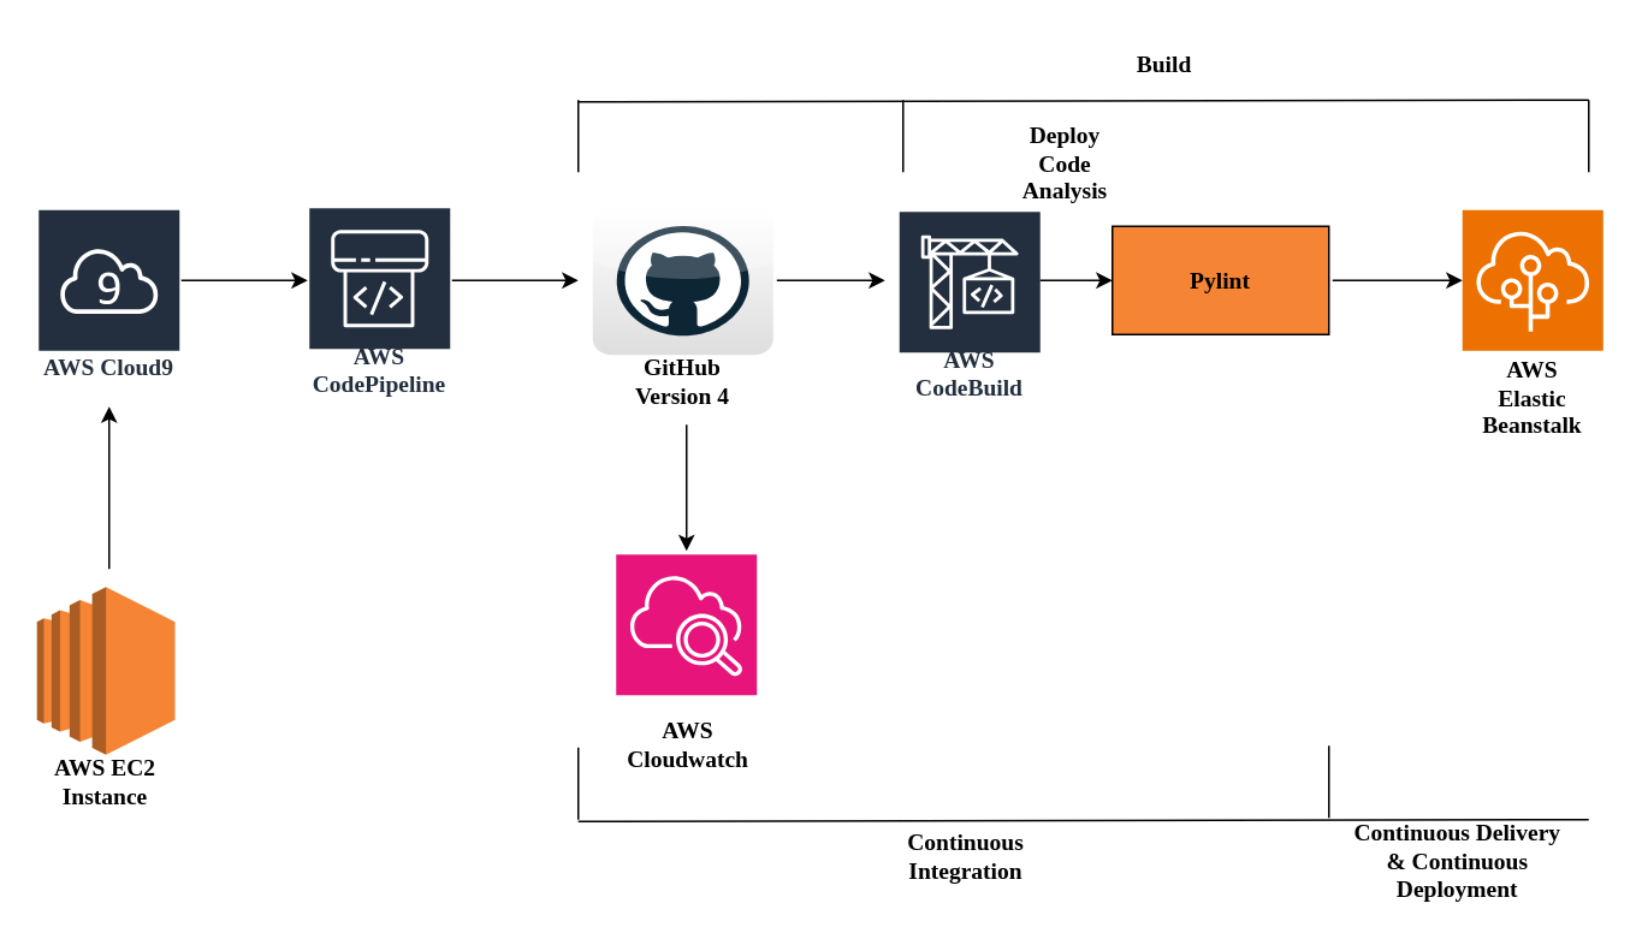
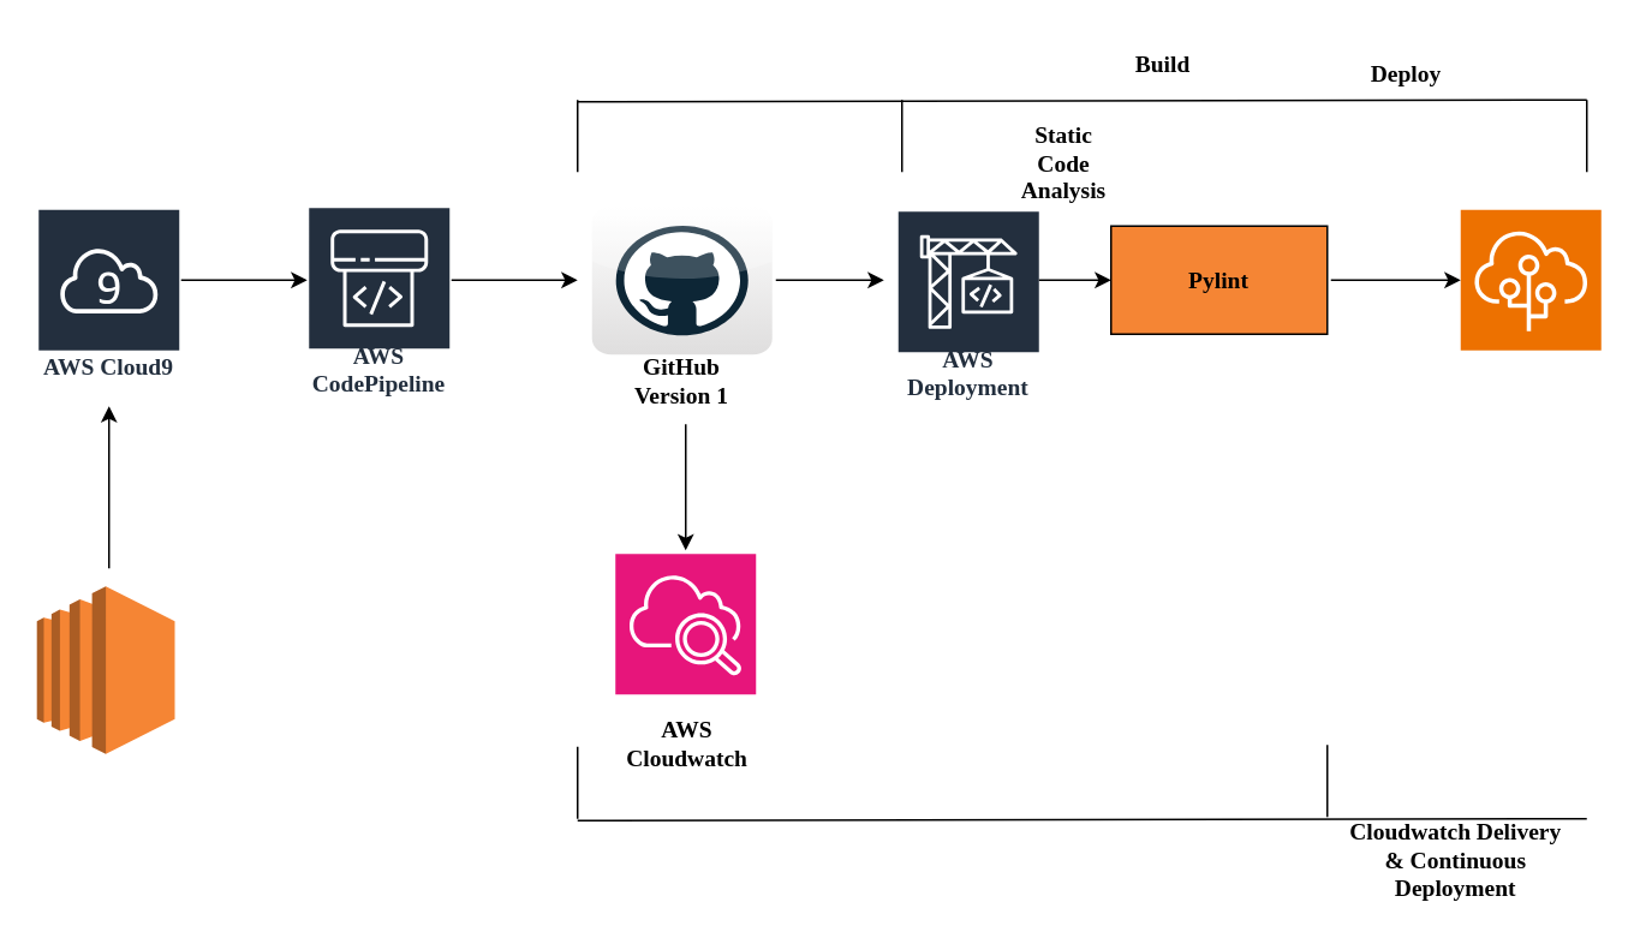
  <mxCell id="0" />
  <mxCell id="1" parent="0" />
  <mxCell id="2" value="" style="outlineConnect=0;dashed=0;verticalLabelPosition=bottom;verticalAlign=top;align=center;html=1;shape=mxgraph.aws3.ec2;fillColor=#F58534;gradientColor=none;fontFamily=Times New Roman;fontStyle=1;fontSize=13;" vertex="1" parent="1"><mxGeometry x="20" y="325" width="76.5" height="93" as="geometry" /></mxCell>
  <mxCell id="3" value="AWS Cloud9" style="sketch=0;outlineConnect=0;fontColor=#232F3E;gradientColor=none;strokeColor=#ffffff;fillColor=#232F3E;dashed=0;verticalLabelPosition=middle;verticalAlign=bottom;align=center;html=1;whiteSpace=wrap;fontSize=13;fontStyle=1;spacing=3;shape=mxgraph.aws4.productIcon;prIcon=mxgraph.aws4.cloud9;fontFamily=Times New Roman;" vertex="1" parent="1"><mxGeometry x="20" y="115" width="80" height="100" as="geometry" /></mxCell>
  <mxCell id="4" value="AWS CodePipeline" style="sketch=0;outlineConnect=0;fontColor=#232F3E;gradientColor=none;strokeColor=#ffffff;fillColor=#232F3E;dashed=0;verticalLabelPosition=middle;verticalAlign=bottom;align=center;html=1;whiteSpace=wrap;fontSize=13;fontStyle=1;spacing=3;shape=mxgraph.aws4.productIcon;prIcon=mxgraph.aws4.codepipeline;fontFamily=Times New Roman;" vertex="1" parent="1"><mxGeometry x="170" y="114" width="80" height="110" as="geometry" /></mxCell>
  <mxCell id="5" value="" style="dashed=0;outlineConnect=0;html=1;align=center;labelPosition=center;verticalLabelPosition=bottom;verticalAlign=top;shape=mxgraph.webicons.github;gradientColor=#DFDEDE;fontFamily=Times New Roman;fontStyle=1;fontSize=13;" vertex="1" parent="1"><mxGeometry x="328" y="114" width="100" height="82.4" as="geometry" /></mxCell>
  <mxCell id="6" value="" style="endArrow=classic;html=1;rounded=0;fontFamily=Times New Roman;fontStyle=1;fontSize=13;" edge="1" parent="1"><mxGeometry width="50" height="50" relative="1" as="geometry"><mxPoint x="60" y="315" as="sourcePoint" /><mxPoint x="60" y="225" as="targetPoint" /></mxGeometry></mxCell>
  <mxCell id="7" value="" style="endArrow=classic;html=1;rounded=0;fontFamily=Times New Roman;fontStyle=1;fontSize=13;" edge="1" parent="1"><mxGeometry width="50" height="50" relative="1" as="geometry"><mxPoint x="100" y="155" as="sourcePoint" /><mxPoint x="170" y="155" as="targetPoint" /></mxGeometry></mxCell>
  <mxCell id="8" value="" style="endArrow=classic;html=1;rounded=0;fontFamily=Times New Roman;fontStyle=1;fontSize=13;" edge="1" parent="1"><mxGeometry width="50" height="50" relative="1" as="geometry"><mxPoint x="250" y="155" as="sourcePoint" /><mxPoint x="320" y="155" as="targetPoint" /></mxGeometry></mxCell>
- <mxCell id="9" value="GitHub Version 4" style="text;html=1;align=center;verticalAlign=middle;whiteSpace=wrap;rounded=0;fontFamily=Times New Roman;fontStyle=1;fontSize=13;" vertex="1" parent="1"><mxGeometry x="348" y="196" width="60" height="30" as="geometry" /></mxCell>
- <mxCell id="10" value="AWS EC2 Instance" style="text;html=1;align=center;verticalAlign=middle;whiteSpace=wrap;rounded=0;fontFamily=Times New Roman;fontStyle=1;fontSize=13;" vertex="1" parent="1"><mxGeometry x="28" y="418" width="60" height="30" as="geometry" /></mxCell>
- <mxCell id="11" value="AWS CodeBuild" style="sketch=0;outlineConnect=0;fontColor=#232F3E;gradientColor=none;strokeColor=#ffffff;fillColor=#232F3E;dashed=0;verticalLabelPosition=middle;verticalAlign=bottom;align=center;html=1;whiteSpace=wrap;fontSize=13;fontStyle=1;spacing=3;shape=mxgraph.aws4.productIcon;prIcon=mxgraph.aws4.codebuild;fontFamily=Times New Roman;" vertex="1" parent="1"><mxGeometry x="497" y="116" width="80" height="110" as="geometry" /></mxCell>
+ <mxCell id="9" value="GitHub Version 1" style="text;html=1;align=center;verticalAlign=middle;whiteSpace=wrap;rounded=0;fontFamily=Times New Roman;fontStyle=1;fontSize=13;" vertex="1" parent="1"><mxGeometry x="348" y="196" width="60" height="30" as="geometry" /></mxCell>
+ <mxCell id="11" value="AWS Deployment" style="sketch=0;outlineConnect=0;fontColor=#232F3E;gradientColor=none;strokeColor=#ffffff;fillColor=#232F3E;dashed=0;verticalLabelPosition=middle;verticalAlign=bottom;align=center;html=1;whiteSpace=wrap;fontSize=13;fontStyle=1;spacing=3;shape=mxgraph.aws4.productIcon;prIcon=mxgraph.aws4.codebuild;fontFamily=Times New Roman;" vertex="1" parent="1"><mxGeometry x="497" y="116" width="80" height="110" as="geometry" /></mxCell>
  <mxCell id="12" value="" style="endArrow=classic;html=1;rounded=0;fontFamily=Times New Roman;fontStyle=1;fontSize=13;" edge="1" parent="1"><mxGeometry width="50" height="50" relative="1" as="geometry"><mxPoint x="430" y="155" as="sourcePoint" /><mxPoint x="490" y="155" as="targetPoint" /></mxGeometry></mxCell>
  <mxCell id="13" value="" style="sketch=0;points=[[0,0,0],[0.25,0,0],[0.5,0,0],[0.75,0,0],[1,0,0],[0,1,0],[0.25,1,0],[0.5,1,0],[0.75,1,0],[1,1,0],[0,0.25,0],[0,0.5,0],[0,0.75,0],[1,0.25,0],[1,0.5,0],[1,0.75,0]];points=[[0,0,0],[0.25,0,0],[0.5,0,0],[0.75,0,0],[1,0,0],[0,1,0],[0.25,1,0],[0.5,1,0],[0.75,1,0],[1,1,0],[0,0.25,0],[0,0.5,0],[0,0.75,0],[1,0.25,0],[1,0.5,0],[1,0.75,0]];outlineConnect=0;fontColor=#232F3E;fillColor=#E7157B;strokeColor=#ffffff;dashed=0;verticalLabelPosition=bottom;verticalAlign=top;align=center;html=1;fontSize=13;fontStyle=1;aspect=fixed;shape=mxgraph.aws4.resourceIcon;resIcon=mxgraph.aws4.cloudwatch_2;fontFamily=Times New Roman;" vertex="1" parent="1"><mxGeometry x="341" y="307" width="78" height="78" as="geometry" /></mxCell>
  <mxCell id="14" value="" style="endArrow=classic;html=1;rounded=0;fontFamily=Times New Roman;fontStyle=1;fontSize=13;" edge="1" parent="1"><mxGeometry width="50" height="50" relative="1" as="geometry"><mxPoint x="380" y="235" as="sourcePoint" /><mxPoint x="380" y="305" as="targetPoint" /></mxGeometry></mxCell>
  <mxCell id="15" value="AWS Cloudwatch" style="text;html=1;align=center;verticalAlign=middle;whiteSpace=wrap;rounded=0;fontFamily=Times New Roman;fontStyle=1;fontSize=13;" vertex="1" parent="1"><mxGeometry x="351" y="397" width="60" height="30" as="geometry" /></mxCell>
  <mxCell id="16" value="Pylint" style="rounded=0;whiteSpace=wrap;html=1;fontFamily=Times New Roman;fontStyle=1;fontSize=13;fillColor=#f58534;" vertex="1" parent="1"><mxGeometry x="616" y="125" width="120" height="60" as="geometry" /></mxCell>
  <mxCell id="17" value="" style="endArrow=classic;html=1;rounded=0;entryX=0;entryY=0.5;entryDx=0;entryDy=0;fontFamily=Times New Roman;fontStyle=1;fontSize=13;" edge="1" parent="1" target="16"><mxGeometry width="50" height="50" relative="1" as="geometry"><mxPoint x="576" y="155" as="sourcePoint" /><mxPoint x="626" y="105" as="targetPoint" /></mxGeometry></mxCell>
  <mxCell id="18" value="" style="sketch=0;points=[[0,0,0],[0.25,0,0],[0.5,0,0],[0.75,0,0],[1,0,0],[0,1,0],[0.25,1,0],[0.5,1,0],[0.75,1,0],[1,1,0],[0,0.25,0],[0,0.5,0],[0,0.75,0],[1,0.25,0],[1,0.5,0],[1,0.75,0]];outlineConnect=0;fontColor=#232F3E;fillColor=#ED7100;strokeColor=#ffffff;dashed=0;verticalLabelPosition=bottom;verticalAlign=top;align=center;html=1;fontSize=13;fontStyle=1;aspect=fixed;shape=mxgraph.aws4.resourceIcon;resIcon=mxgraph.aws4.elastic_beanstalk;fontFamily=Times New Roman;" vertex="1" parent="1"><mxGeometry x="810" y="116" width="78" height="78" as="geometry" /></mxCell>
  <mxCell id="19" value="" style="endArrow=classic;html=1;rounded=0;entryX=0;entryY=0.5;entryDx=0;entryDy=0;entryPerimeter=0;fontFamily=Times New Roman;fontStyle=1;fontSize=13;" edge="1" parent="1" target="18"><mxGeometry width="50" height="50" relative="1" as="geometry"><mxPoint x="738" y="155" as="sourcePoint" /><mxPoint x="778" y="155" as="targetPoint" /></mxGeometry></mxCell>
- <mxCell id="20" value="AWS Elastic Beanstalk" style="text;html=1;align=center;verticalAlign=middle;whiteSpace=wrap;rounded=0;fontFamily=Times New Roman;fontStyle=1;fontSize=13;" vertex="1" parent="1"><mxGeometry x="819" y="205" width="60" height="30" as="geometry" /></mxCell>
  <mxCell id="21" value="" style="endArrow=none;html=1;rounded=0;fontFamily=Times New Roman;fontStyle=1;fontSize=13;" edge="1" parent="1"><mxGeometry width="50" height="50" relative="1" as="geometry"><mxPoint x="320" y="95" as="sourcePoint" /><mxPoint x="320" y="55" as="targetPoint" /></mxGeometry></mxCell>
  <mxCell id="22" value="" style="endArrow=none;html=1;rounded=0;fontFamily=Times New Roman;fontStyle=1;fontSize=13;" edge="1" parent="1"><mxGeometry width="50" height="50" relative="1" as="geometry"><mxPoint x="320" y="56" as="sourcePoint" /><mxPoint x="880" y="55" as="targetPoint" /></mxGeometry></mxCell>
  <mxCell id="23" value="" style="endArrow=none;html=1;rounded=0;fontFamily=Times New Roman;fontStyle=1;fontSize=13;" edge="1" parent="1"><mxGeometry width="50" height="50" relative="1" as="geometry"><mxPoint x="500" y="95" as="sourcePoint" /><mxPoint x="500" y="55" as="targetPoint" /></mxGeometry></mxCell>
  <mxCell id="24" value="" style="endArrow=none;html=1;rounded=0;fontFamily=Times New Roman;fontStyle=1;fontSize=13;" edge="1" parent="1"><mxGeometry width="50" height="50" relative="1" as="geometry"><mxPoint x="736" y="453" as="sourcePoint" /><mxPoint x="736" y="413" as="targetPoint" /></mxGeometry></mxCell>
  <mxCell id="25" value="Build" style="text;html=1;align=center;verticalAlign=middle;whiteSpace=wrap;rounded=0;fontFamily=Times New Roman;fontStyle=1;fontSize=13;" vertex="1" parent="1"><mxGeometry x="615" y="20" width="60" height="30" as="geometry" /></mxCell>
- <mxCell id="27" value="Deploy Code Analysis" style="text;html=1;align=center;verticalAlign=middle;whiteSpace=wrap;rounded=0;fontFamily=Times New Roman;fontStyle=1;fontSize=13;" vertex="1" parent="1"><mxGeometry x="560" y="75" width="60" height="30" as="geometry" /></mxCell>
+ <mxCell id="26" value="Deploy" style="text;html=1;align=center;verticalAlign=middle;whiteSpace=wrap;rounded=0;fontFamily=Times New Roman;fontStyle=1;fontSize=13;" vertex="1" parent="1"><mxGeometry x="750" y="25" width="60" height="30" as="geometry" /></mxCell>
+ <mxCell id="27" value="Static Code Analysis" style="text;html=1;align=center;verticalAlign=middle;whiteSpace=wrap;rounded=0;fontFamily=Times New Roman;fontStyle=1;fontSize=13;" vertex="1" parent="1"><mxGeometry x="560" y="75" width="60" height="30" as="geometry" /></mxCell>
  <mxCell id="28" value="" style="endArrow=none;html=1;rounded=0;fontFamily=Times New Roman;fontStyle=1;fontSize=13;" edge="1" parent="1"><mxGeometry width="50" height="50" relative="1" as="geometry"><mxPoint x="320" y="454" as="sourcePoint" /><mxPoint x="320" y="414" as="targetPoint" /></mxGeometry></mxCell>
  <mxCell id="29" value="" style="endArrow=none;html=1;rounded=0;fontFamily=Times New Roman;fontStyle=1;fontSize=13;" edge="1" parent="1"><mxGeometry width="50" height="50" relative="1" as="geometry"><mxPoint x="320" y="455" as="sourcePoint" /><mxPoint x="880" y="454" as="targetPoint" /></mxGeometry></mxCell>
- <mxCell id="30" value="Continuous Integration" style="text;html=1;align=center;verticalAlign=middle;whiteSpace=wrap;rounded=0;fontFamily=Times New Roman;fontStyle=1;fontSize=13;" vertex="1" parent="1"><mxGeometry x="505" y="459" width="60" height="30" as="geometry" /></mxCell>
- <mxCell id="31" value="Continuous Delivery &amp;amp; Continuous Deployment" style="text;html=1;align=center;verticalAlign=middle;whiteSpace=wrap;rounded=0;fontFamily=Times New Roman;fontStyle=1;fontSize=13;" vertex="1" parent="1"><mxGeometry x="747" y="462" width="121" height="30" as="geometry" /></mxCell>
+ <mxCell id="31" value="Cloudwatch Delivery &amp;amp; Continuous Deployment" style="text;html=1;align=center;verticalAlign=middle;whiteSpace=wrap;rounded=0;fontFamily=Times New Roman;fontStyle=1;fontSize=13;" vertex="1" parent="1"><mxGeometry x="747" y="462" width="121" height="30" as="geometry" /></mxCell>
  <mxCell id="32" value="" style="endArrow=none;html=1;rounded=0;fontFamily=Times New Roman;fontStyle=1;fontSize=13;" edge="1" parent="1"><mxGeometry width="50" height="50" relative="1" as="geometry"><mxPoint x="880" y="95" as="sourcePoint" /><mxPoint x="880" y="55" as="targetPoint" /></mxGeometry></mxCell>
